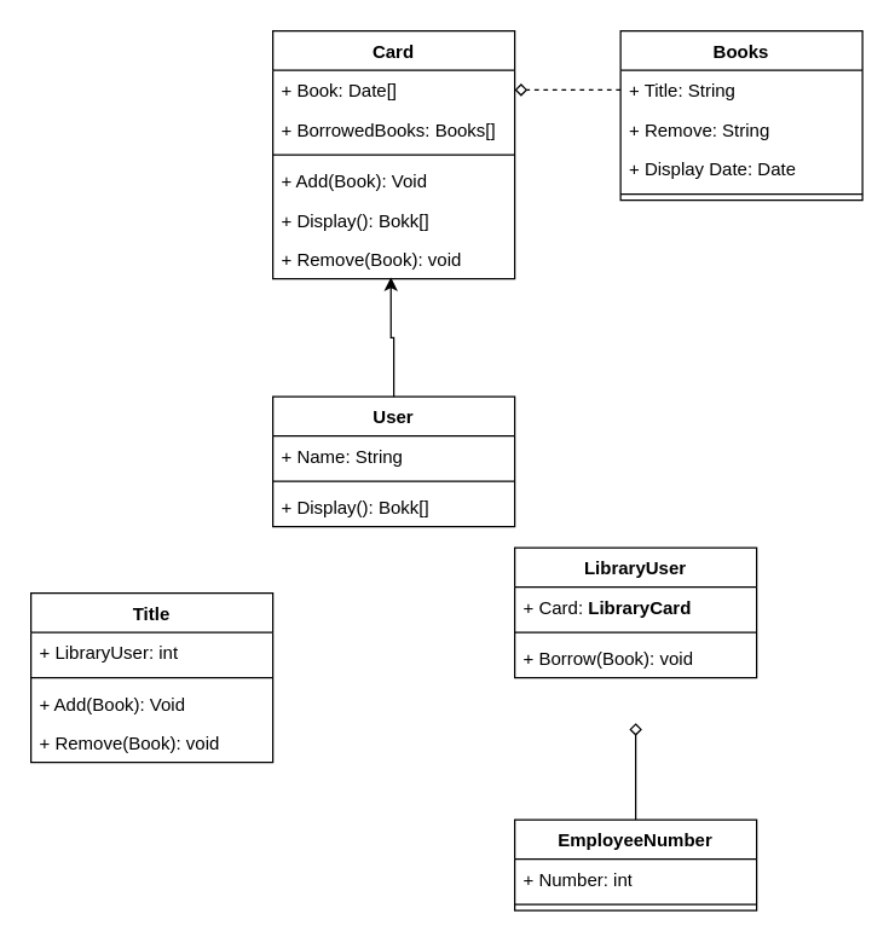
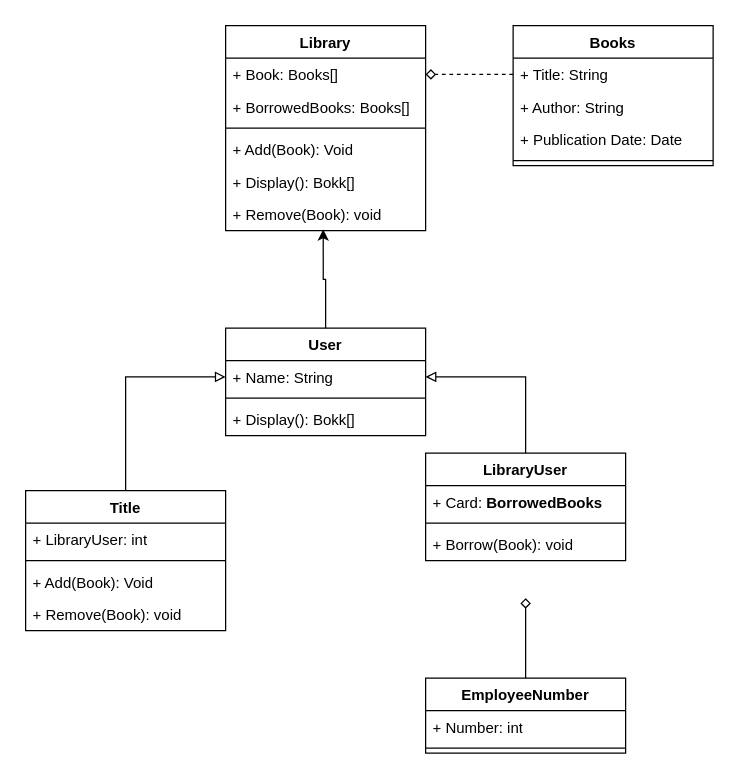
  <mxCell id="0" />
  <mxCell id="1" parent="0" />
- <mxCell id="2" value="Card" style="swimlane;fontStyle=1;align=center;verticalAlign=top;childLayout=stackLayout;horizontal=1;startSize=26;horizontalStack=0;resizeParent=1;resizeParentMax=0;resizeLast=0;collapsible=1;marginBottom=0;whiteSpace=wrap;html=1;" parent="1" vertex="1"><mxGeometry x="180" y="20" width="160" height="164" as="geometry" /></mxCell>
- <mxCell id="3" value="+ Book: Date[]" style="text;strokeColor=none;fillColor=none;align=left;verticalAlign=top;spacingLeft=4;spacingRight=4;overflow=hidden;rotatable=0;points=[[0,0.5],[1,0.5]];portConstraint=eastwest;whiteSpace=wrap;html=1;" parent="2" vertex="1"><mxGeometry y="26" width="160" height="26" as="geometry" /></mxCell>
+ <mxCell id="2" value="Library" style="swimlane;fontStyle=1;align=center;verticalAlign=top;childLayout=stackLayout;horizontal=1;startSize=26;horizontalStack=0;resizeParent=1;resizeParentMax=0;resizeLast=0;collapsible=1;marginBottom=0;whiteSpace=wrap;html=1;" parent="1" vertex="1"><mxGeometry x="180" y="20" width="160" height="164" as="geometry" /></mxCell>
+ <mxCell id="3" value="+ Book: Books[]" style="text;strokeColor=none;fillColor=none;align=left;verticalAlign=top;spacingLeft=4;spacingRight=4;overflow=hidden;rotatable=0;points=[[0,0.5],[1,0.5]];portConstraint=eastwest;whiteSpace=wrap;html=1;" parent="2" vertex="1"><mxGeometry y="26" width="160" height="26" as="geometry" /></mxCell>
  <mxCell id="4" value="+ BorrowedBooks: Books[]" style="text;strokeColor=none;fillColor=none;align=left;verticalAlign=top;spacingLeft=4;spacingRight=4;overflow=hidden;rotatable=0;points=[[0,0.5],[1,0.5]];portConstraint=eastwest;whiteSpace=wrap;html=1;" parent="2" vertex="1"><mxGeometry y="52" width="160" height="26" as="geometry" /></mxCell>
  <mxCell id="5" value="" style="line;strokeWidth=1;fillColor=none;align=left;verticalAlign=middle;spacingTop=-1;spacingLeft=3;spacingRight=3;rotatable=0;labelPosition=right;points=[];portConstraint=eastwest;strokeColor=inherit;" parent="2" vertex="1"><mxGeometry y="78" width="160" height="8" as="geometry" /></mxCell>
  <mxCell id="6" value="+ Add(Book): Void" style="text;strokeColor=none;fillColor=none;align=left;verticalAlign=top;spacingLeft=4;spacingRight=4;overflow=hidden;rotatable=0;points=[[0,0.5],[1,0.5]];portConstraint=eastwest;whiteSpace=wrap;html=1;" parent="2" vertex="1"><mxGeometry y="86" width="160" height="26" as="geometry" /></mxCell>
  <mxCell id="7" value="+ Display(): Bokk[]&lt;div&gt;&amp;nbsp;&lt;/div&gt;" style="text;strokeColor=none;fillColor=none;align=left;verticalAlign=top;spacingLeft=4;spacingRight=4;overflow=hidden;rotatable=0;points=[[0,0.5],[1,0.5]];portConstraint=eastwest;whiteSpace=wrap;html=1;" parent="2" vertex="1"><mxGeometry y="112" width="160" height="26" as="geometry" /></mxCell>
  <mxCell id="8" value="+ Remove(Book): void&lt;div&gt;&amp;nbsp;&lt;/div&gt;" style="text;strokeColor=none;fillColor=none;align=left;verticalAlign=top;spacingLeft=4;spacingRight=4;overflow=hidden;rotatable=0;points=[[0,0.5],[1,0.5]];portConstraint=eastwest;whiteSpace=wrap;html=1;" parent="2" vertex="1"><mxGeometry y="138" width="160" height="26" as="geometry" /></mxCell>
  <mxCell id="9" value="User" style="swimlane;fontStyle=1;align=center;verticalAlign=top;childLayout=stackLayout;horizontal=1;startSize=26;horizontalStack=0;resizeParent=1;resizeParentMax=0;resizeLast=0;collapsible=1;marginBottom=0;whiteSpace=wrap;html=1;" parent="1" vertex="1"><mxGeometry x="180" y="262" width="160" height="86" as="geometry" /></mxCell>
  <mxCell id="10" value="+ Name: String" style="text;strokeColor=none;fillColor=none;align=left;verticalAlign=top;spacingLeft=4;spacingRight=4;overflow=hidden;rotatable=0;points=[[0,0.5],[1,0.5]];portConstraint=eastwest;whiteSpace=wrap;html=1;" parent="9" vertex="1"><mxGeometry y="26" width="160" height="26" as="geometry" /></mxCell>
  <mxCell id="11" value="" style="line;strokeWidth=1;fillColor=none;align=left;verticalAlign=middle;spacingTop=-1;spacingLeft=3;spacingRight=3;rotatable=0;labelPosition=right;points=[];portConstraint=eastwest;strokeColor=inherit;" parent="9" vertex="1"><mxGeometry y="52" width="160" height="8" as="geometry" /></mxCell>
  <mxCell id="12" value="+ Display(): Bokk[]&lt;div&gt;&amp;nbsp;&lt;/div&gt;" style="text;strokeColor=none;fillColor=none;align=left;verticalAlign=top;spacingLeft=4;spacingRight=4;overflow=hidden;rotatable=0;points=[[0,0.5],[1,0.5]];portConstraint=eastwest;whiteSpace=wrap;html=1;" parent="9" vertex="1"><mxGeometry y="60" width="160" height="26" as="geometry" /></mxCell>
  <mxCell id="13" value="" style="edgeStyle=orthogonalEdgeStyle;rounded=0;orthogonalLoop=1;jettySize=auto;html=1;endArrow=diamond;endFill=0;" parent="1" source="14" edge="1"><mxGeometry relative="1" as="geometry"><mxPoint x="420" y="478" as="targetPoint" /><Array as="points"><mxPoint x="420" y="492" /><mxPoint x="420" y="492" /></Array></mxGeometry></mxCell>
  <mxCell id="14" value="EmployeeNumber" style="swimlane;fontStyle=1;align=center;verticalAlign=top;childLayout=stackLayout;horizontal=1;startSize=26;horizontalStack=0;resizeParent=1;resizeParentMax=0;resizeLast=0;collapsible=1;marginBottom=0;whiteSpace=wrap;html=1;" parent="1" vertex="1"><mxGeometry x="340" y="542" width="160" height="60" as="geometry" /></mxCell>
  <mxCell id="15" value="+ Number: int" style="text;strokeColor=none;fillColor=none;align=left;verticalAlign=top;spacingLeft=4;spacingRight=4;overflow=hidden;rotatable=0;points=[[0,0.5],[1,0.5]];portConstraint=eastwest;whiteSpace=wrap;html=1;" parent="14" vertex="1"><mxGeometry y="26" width="160" height="26" as="geometry" /></mxCell>
  <mxCell id="16" value="" style="line;strokeWidth=1;fillColor=none;align=left;verticalAlign=middle;spacingTop=-1;spacingLeft=3;spacingRight=3;rotatable=0;labelPosition=right;points=[];portConstraint=eastwest;strokeColor=inherit;" parent="14" vertex="1"><mxGeometry y="52" width="160" height="8" as="geometry" /></mxCell>
  <mxCell id="17" value="Books" style="swimlane;fontStyle=1;align=center;verticalAlign=top;childLayout=stackLayout;horizontal=1;startSize=26;horizontalStack=0;resizeParent=1;resizeParentMax=0;resizeLast=0;collapsible=1;marginBottom=0;whiteSpace=wrap;html=1;" parent="1" vertex="1"><mxGeometry x="410" y="20" width="160" height="112" as="geometry" /></mxCell>
  <mxCell id="18" value="+ Title: String" style="text;strokeColor=none;fillColor=none;align=left;verticalAlign=top;spacingLeft=4;spacingRight=4;overflow=hidden;rotatable=0;points=[[0,0.5],[1,0.5]];portConstraint=eastwest;whiteSpace=wrap;html=1;" parent="17" vertex="1"><mxGeometry y="26" width="160" height="26" as="geometry" /></mxCell>
- <mxCell id="19" value="+ Remove: String" style="text;strokeColor=none;fillColor=none;align=left;verticalAlign=top;spacingLeft=4;spacingRight=4;overflow=hidden;rotatable=0;points=[[0,0.5],[1,0.5]];portConstraint=eastwest;whiteSpace=wrap;html=1;" parent="17" vertex="1"><mxGeometry y="52" width="160" height="26" as="geometry" /></mxCell>
- <mxCell id="20" value="+ Display Date: Date" style="text;strokeColor=none;fillColor=none;align=left;verticalAlign=top;spacingLeft=4;spacingRight=4;overflow=hidden;rotatable=0;points=[[0,0.5],[1,0.5]];portConstraint=eastwest;whiteSpace=wrap;html=1;" parent="17" vertex="1"><mxGeometry y="78" width="160" height="26" as="geometry" /></mxCell>
+ <mxCell id="19" value="+ Author: String" style="text;strokeColor=none;fillColor=none;align=left;verticalAlign=top;spacingLeft=4;spacingRight=4;overflow=hidden;rotatable=0;points=[[0,0.5],[1,0.5]];portConstraint=eastwest;whiteSpace=wrap;html=1;" parent="17" vertex="1"><mxGeometry y="52" width="160" height="26" as="geometry" /></mxCell>
+ <mxCell id="20" value="+ Publication Date: Date" style="text;strokeColor=none;fillColor=none;align=left;verticalAlign=top;spacingLeft=4;spacingRight=4;overflow=hidden;rotatable=0;points=[[0,0.5],[1,0.5]];portConstraint=eastwest;whiteSpace=wrap;html=1;" parent="17" vertex="1"><mxGeometry y="78" width="160" height="26" as="geometry" /></mxCell>
  <mxCell id="21" value="" style="line;strokeWidth=1;fillColor=none;align=left;verticalAlign=middle;spacingTop=-1;spacingLeft=3;spacingRight=3;rotatable=0;labelPosition=right;points=[];portConstraint=eastwest;strokeColor=inherit;" parent="17" vertex="1"><mxGeometry y="104" width="160" height="8" as="geometry" /></mxCell>
+ <mxCell id="22" style="edgeStyle=orthogonalEdgeStyle;rounded=0;orthogonalLoop=1;jettySize=auto;html=1;exitX=0.5;exitY=0;exitDx=0;exitDy=0;entryX=0;entryY=0.5;entryDx=0;entryDy=0;endArrow=block;endFill=0;" parent="1" source="23" target="10" edge="1"><mxGeometry relative="1" as="geometry" /></mxCell>
  <mxCell id="23" value="Title" style="swimlane;fontStyle=1;align=center;verticalAlign=top;childLayout=stackLayout;horizontal=1;startSize=26;horizontalStack=0;resizeParent=1;resizeParentMax=0;resizeLast=0;collapsible=1;marginBottom=0;whiteSpace=wrap;html=1;" parent="1" vertex="1"><mxGeometry x="20" y="392" width="160" height="112" as="geometry" /></mxCell>
  <mxCell id="24" value="+ LibraryUser: int" style="text;strokeColor=none;fillColor=none;align=left;verticalAlign=top;spacingLeft=4;spacingRight=4;overflow=hidden;rotatable=0;points=[[0,0.5],[1,0.5]];portConstraint=eastwest;whiteSpace=wrap;html=1;" parent="23" vertex="1"><mxGeometry y="26" width="160" height="26" as="geometry" /></mxCell>
  <mxCell id="25" value="" style="line;strokeWidth=1;fillColor=none;align=left;verticalAlign=middle;spacingTop=-1;spacingLeft=3;spacingRight=3;rotatable=0;labelPosition=right;points=[];portConstraint=eastwest;strokeColor=inherit;" parent="23" vertex="1"><mxGeometry y="52" width="160" height="8" as="geometry" /></mxCell>
  <mxCell id="26" value="+ Add(Book): Void" style="text;strokeColor=none;fillColor=none;align=left;verticalAlign=top;spacingLeft=4;spacingRight=4;overflow=hidden;rotatable=0;points=[[0,0.5],[1,0.5]];portConstraint=eastwest;whiteSpace=wrap;html=1;" parent="23" vertex="1"><mxGeometry y="60" width="160" height="26" as="geometry" /></mxCell>
  <mxCell id="27" value="+ Remove(Book): void&lt;div&gt;&amp;nbsp;&lt;/div&gt;" style="text;strokeColor=none;fillColor=none;align=left;verticalAlign=top;spacingLeft=4;spacingRight=4;overflow=hidden;rotatable=0;points=[[0,0.5],[1,0.5]];portConstraint=eastwest;whiteSpace=wrap;html=1;" parent="23" vertex="1"><mxGeometry y="86" width="160" height="26" as="geometry" /></mxCell>
+ <mxCell id="28" style="edgeStyle=orthogonalEdgeStyle;rounded=0;orthogonalLoop=1;jettySize=auto;html=1;entryX=1;entryY=0.5;entryDx=0;entryDy=0;endArrow=block;endFill=0;" parent="1" source="29" target="10" edge="1"><mxGeometry relative="1" as="geometry" /></mxCell>
  <mxCell id="29" value="LibraryUser" style="swimlane;fontStyle=1;align=center;verticalAlign=top;childLayout=stackLayout;horizontal=1;startSize=26;horizontalStack=0;resizeParent=1;resizeParentMax=0;resizeLast=0;collapsible=1;marginBottom=0;whiteSpace=wrap;html=1;" parent="1" vertex="1"><mxGeometry x="340" y="362" width="160" height="86" as="geometry" /></mxCell>
- <mxCell id="30" value="+ Card:&amp;nbsp;&lt;span style=&quot;font-weight: 700; text-align: center;&quot;&gt;LibraryCard&lt;/span&gt;" style="text;strokeColor=none;fillColor=none;align=left;verticalAlign=top;spacingLeft=4;spacingRight=4;overflow=hidden;rotatable=0;points=[[0,0.5],[1,0.5]];portConstraint=eastwest;whiteSpace=wrap;html=1;" parent="29" vertex="1"><mxGeometry y="26" width="160" height="26" as="geometry" /></mxCell>
+ <mxCell id="30" value="+ Card:&amp;nbsp;&lt;span style=&quot;font-weight: 700; text-align: center;&quot;&gt;BorrowedBooks&lt;/span&gt;" style="text;strokeColor=none;fillColor=none;align=left;verticalAlign=top;spacingLeft=4;spacingRight=4;overflow=hidden;rotatable=0;points=[[0,0.5],[1,0.5]];portConstraint=eastwest;whiteSpace=wrap;html=1;" parent="29" vertex="1"><mxGeometry y="26" width="160" height="26" as="geometry" /></mxCell>
  <mxCell id="31" value="" style="line;strokeWidth=1;fillColor=none;align=left;verticalAlign=middle;spacingTop=-1;spacingLeft=3;spacingRight=3;rotatable=0;labelPosition=right;points=[];portConstraint=eastwest;strokeColor=inherit;" parent="29" vertex="1"><mxGeometry y="52" width="160" height="8" as="geometry" /></mxCell>
  <mxCell id="32" value="+ Borrow(Book): void&lt;div&gt;&amp;nbsp;&lt;/div&gt;" style="text;strokeColor=none;fillColor=none;align=left;verticalAlign=top;spacingLeft=4;spacingRight=4;overflow=hidden;rotatable=0;points=[[0,0.5],[1,0.5]];portConstraint=eastwest;whiteSpace=wrap;html=1;" vertex="1" parent="29"><mxGeometry y="60" width="160" height="26" as="geometry" /></mxCell>
  <mxCell id="33" style="edgeStyle=orthogonalEdgeStyle;rounded=0;orthogonalLoop=1;jettySize=auto;html=1;entryX=1;entryY=0.5;entryDx=0;entryDy=0;endArrow=diamond;endFill=0;dashed=1;" parent="1" source="18" target="3" edge="1"><mxGeometry relative="1" as="geometry" /></mxCell>
  <mxCell id="34" style="edgeStyle=orthogonalEdgeStyle;rounded=0;orthogonalLoop=1;jettySize=auto;html=1;entryX=0.488;entryY=0.962;entryDx=0;entryDy=0;entryPerimeter=0;" parent="1" source="9" target="8" edge="1"><mxGeometry relative="1" as="geometry" /></mxCell>
